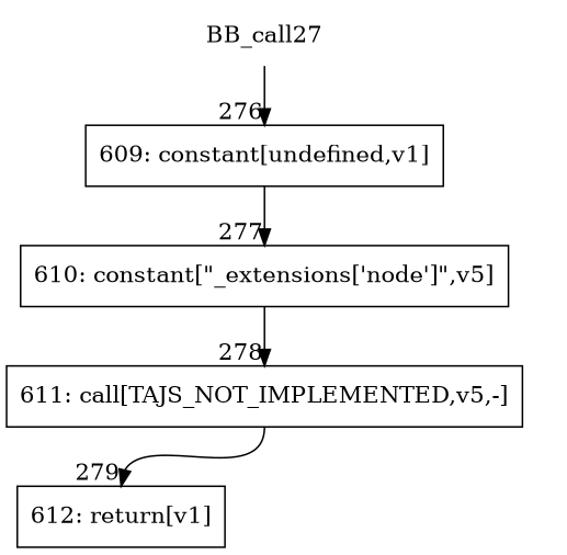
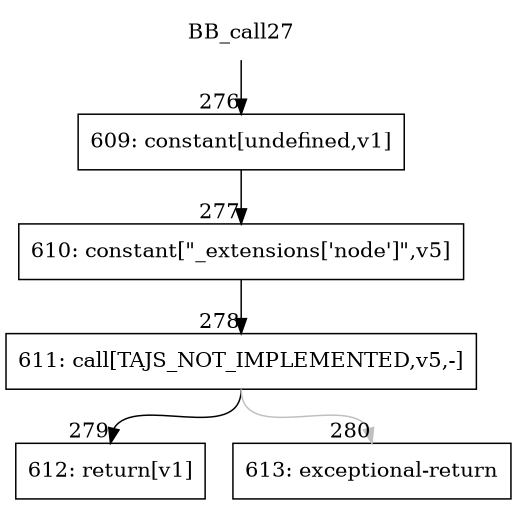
  digraph {
    rankdir=TD
    node [shape=record]
    edge [headport=n tailport=s]
    n1 [label=BB_call27 shape=none]
    n2 [label="{609: constant[undefined,v1]}"]
    n3 [label="{610: constant[\"_extensions['node']\",v5]}"]
    n4 [label="{611: call[TAJS_NOT_IMPLEMENTED,v5,-]}"]
    n5 [label="{612: return[v1]}"]
+   n6 [label="{613: exceptional-return}"]
    n1 -> n2 [headlabel="    276"]
    n2 -> n3 [headlabel="      277"]
    n3 -> n4 [headlabel="      278"]
    n4 -> n5 [headlabel="      279"]
+   n4 -> n6 [color=gray headlabel="      280"]
  }
